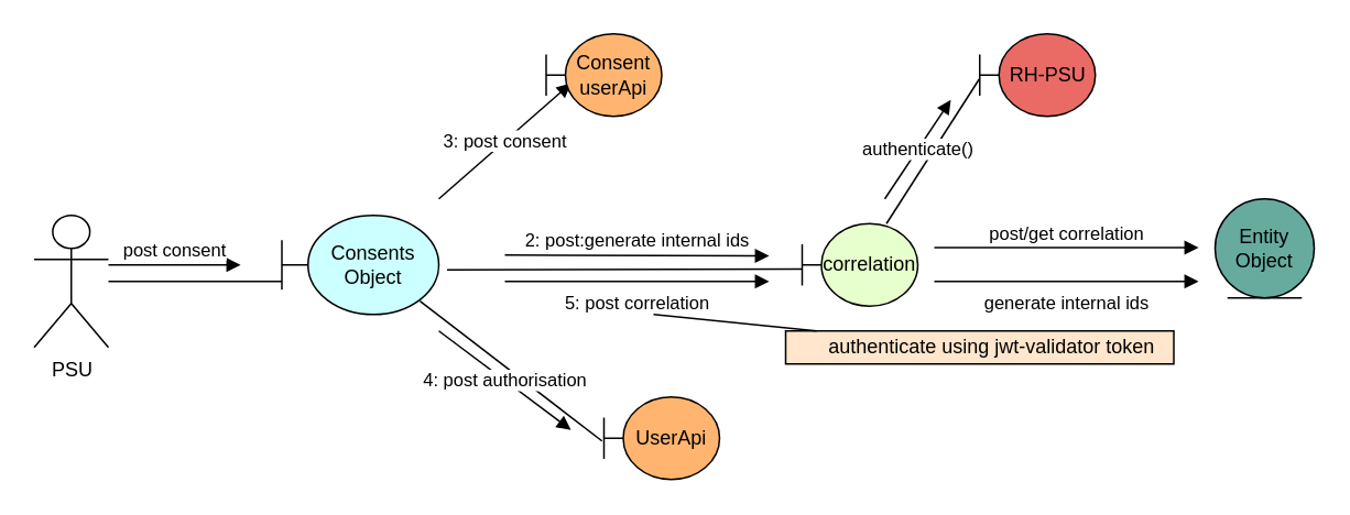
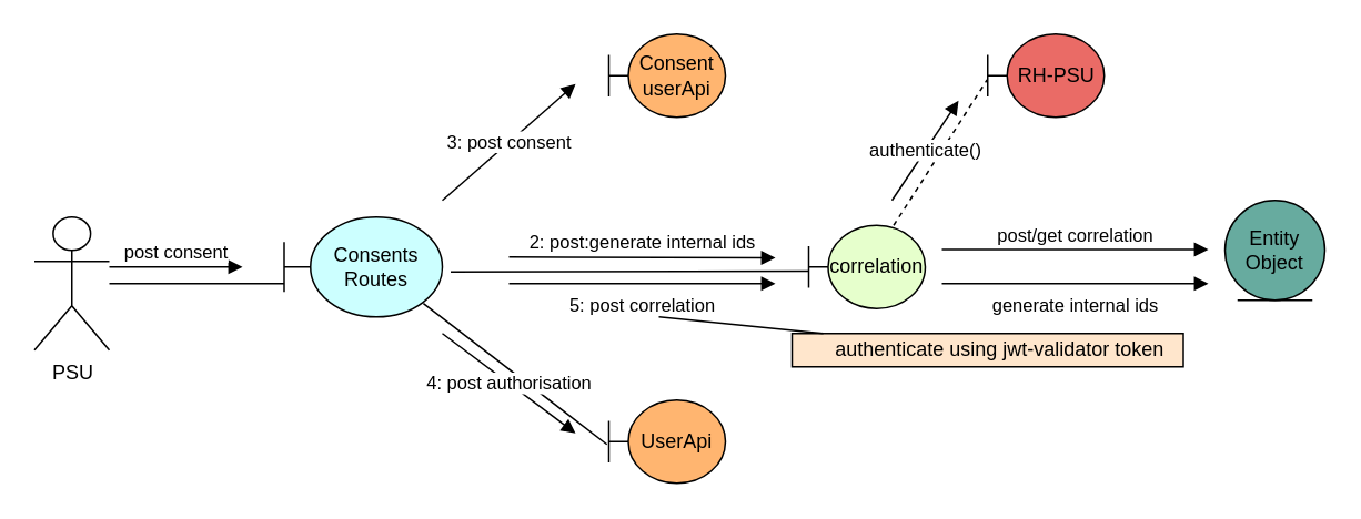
  <mxCell id="0" />
  <mxCell id="1" parent="0" />
  <mxCell id="2" style="edgeStyle=orthogonalEdgeStyle;rounded=0;orthogonalLoop=1;jettySize=auto;html=1;strokeColor=#000000;endArrow=none;endFill=0;" parent="1" source="3" target="6" edge="1"><mxGeometry relative="1" as="geometry"><Array as="points"><mxPoint x="115" y="170" /><mxPoint x="115" y="170" /></Array></mxGeometry></mxCell>
  <mxCell id="3" value="PSU&lt;br&gt;" style="shape=umlActor;verticalLabelPosition=bottom;labelBackgroundColor=#ffffff;verticalAlign=top;html=1;outlineConnect=0;" parent="1" vertex="1"><mxGeometry x="20" y="130" width="45" height="80" as="geometry" /></mxCell>
  <mxCell id="4" style="edgeStyle=none;rounded=0;orthogonalLoop=1;jettySize=auto;html=1;entryX=-0.017;entryY=0.533;entryDx=0;entryDy=0;entryPerimeter=0;shadow=0;endArrow=none;endFill=0;strokeColor=#000000;exitX=0.88;exitY=0.865;exitDx=0;exitDy=0;exitPerimeter=0;" edge="1" parent="1" source="6" target="10"><mxGeometry relative="1" as="geometry" /></mxCell>
  <mxCell id="5" style="edgeStyle=none;rounded=0;orthogonalLoop=1;jettySize=auto;html=1;entryX=-0.005;entryY=0.55;entryDx=0;entryDy=0;entryPerimeter=0;shadow=0;endArrow=none;endFill=0;strokeColor=#000000;" edge="1" parent="1" target="13"><mxGeometry relative="1" as="geometry"><mxPoint x="270" y="163" as="sourcePoint" /></mxGeometry></mxCell>
- <mxCell id="6" value="Consents&lt;br&gt;Object&lt;br&gt;" style="shape=umlBoundary;whiteSpace=wrap;html=1;fillColor=#CCFFFF;" parent="1" vertex="1"><mxGeometry x="170" y="130" width="95" height="60" as="geometry" /></mxCell>
+ <mxCell id="6" value="Consents&lt;br&gt;Routes&lt;br&gt;" style="shape=umlBoundary;whiteSpace=wrap;html=1;fillColor=#CCFFFF;" parent="1" vertex="1"><mxGeometry x="170" y="130" width="95" height="60" as="geometry" /></mxCell>
  <mxCell id="7" value="post consent&lt;br&gt;" style="html=1;verticalAlign=bottom;endArrow=block;" parent="1" edge="1"><mxGeometry width="80" relative="1" as="geometry"><mxPoint x="65" y="160" as="sourcePoint" /><mxPoint x="145" y="160" as="targetPoint" /></mxGeometry></mxCell>
  <mxCell id="8" value="3: post consent&lt;br&gt;" style="verticalAlign=middle;endArrow=block;shadow=0;strokeColor=#000000;labelBorderColor=none;html=1;horizontal=1;fontStyle=0" edge="1" parent="1"><mxGeometry width="80" relative="1" as="geometry"><mxPoint x="265" y="120" as="sourcePoint" /><mxPoint x="345" y="50" as="targetPoint" /><mxPoint as="offset" /></mxGeometry></mxCell>
- <mxCell id="9" value="Consent userApi&lt;br&gt;" style="shape=umlBoundary;whiteSpace=wrap;html=1;fillColor=#FFB570;" vertex="1" parent="1"><mxGeometry x="330" y="20" width="70" height="50" as="geometry" /></mxCell>
+ <mxCell id="9" value="Consent userApi&lt;br&gt;" style="shape=umlBoundary;whiteSpace=wrap;html=1;fillColor=#FFB570;" vertex="1" parent="1"><mxGeometry x="365" y="20" width="70" height="50" as="geometry" /></mxCell>
  <mxCell id="10" value="UserApi&lt;br&gt;" style="shape=umlBoundary;whiteSpace=wrap;html=1;fillColor=#FFB570;" vertex="1" parent="1"><mxGeometry x="365" y="240" width="70" height="50" as="geometry" /></mxCell>
  <mxCell id="11" value="4: post authorisation&lt;br&gt;" style="verticalAlign=middle;endArrow=block;shadow=0;strokeColor=#000000;labelBorderColor=none;html=1;horizontal=1;fontStyle=0" edge="1" parent="1"><mxGeometry width="80" relative="1" as="geometry"><mxPoint x="265" y="200" as="sourcePoint" /><mxPoint x="345" y="260" as="targetPoint" /><mxPoint as="offset" /></mxGeometry></mxCell>
- <mxCell id="12" style="edgeStyle=none;rounded=0;orthogonalLoop=1;jettySize=auto;html=1;entryX=-0.005;entryY=0.55;entryDx=0;entryDy=0;entryPerimeter=0;shadow=0;endArrow=none;endFill=0;strokeColor=#000000;" edge="1" parent="1" source="13" target="21"><mxGeometry relative="1" as="geometry" /></mxCell>
+ <mxCell id="12" style="edgeStyle=none;rounded=0;orthogonalLoop=1;jettySize=auto;html=1;entryX=-0.005;entryY=0.55;entryDx=0;entryDy=0;entryPerimeter=0;shadow=0;endArrow=none;endFill=0;strokeColor=#000000;dashed=1;" edge="1" parent="1" source="13" target="21"><mxGeometry relative="1" as="geometry" /></mxCell>
  <mxCell id="13" value="correlation" style="shape=umlBoundary;whiteSpace=wrap;html=1;fillColor=#E6FFCC;" vertex="1" parent="1"><mxGeometry x="485" y="135" width="70" height="50" as="geometry" /></mxCell>
  <mxCell id="14" value="5: post correlation&lt;br&gt;" style="html=1;verticalAlign=top;endArrow=block;" edge="1" parent="1"><mxGeometry width="80" relative="1" as="geometry"><mxPoint x="305" y="170" as="sourcePoint" /><mxPoint x="465" y="170" as="targetPoint" /></mxGeometry></mxCell>
  <mxCell id="15" value="2: post:generate internal ids&lt;br&gt;" style="html=1;verticalAlign=bottom;endArrow=block;" edge="1" parent="1"><mxGeometry width="80" relative="1" as="geometry"><mxPoint x="305" y="154" as="sourcePoint" /><mxPoint x="465" y="154.5" as="targetPoint" /></mxGeometry></mxCell>
  <mxCell id="16" value="" style="group" vertex="1" connectable="0" parent="1"><mxGeometry x="475" y="190" width="235" height="60" as="geometry" /></mxCell>
  <mxCell id="17" value="" style="group" vertex="1" connectable="0" parent="16"><mxGeometry width="235" height="60" as="geometry" /></mxCell>
  <mxCell id="18" value="" style="rounded=0;whiteSpace=wrap;html=1;fillColor=#FFE6CC;" vertex="1" parent="17"><mxGeometry y="10" width="235" height="20" as="geometry" /></mxCell>
  <mxCell id="19" value="authenticate using jwt-validator token" style="text;html=1;strokeColor=none;fillColor=none;align=center;verticalAlign=middle;whiteSpace=wrap;rounded=0;" vertex="1" parent="17"><mxGeometry x="20" y="10" width="210" height="20" as="geometry" /></mxCell>
  <mxCell id="20" style="edgeStyle=none;rounded=0;orthogonalLoop=1;jettySize=auto;html=1;shadow=0;endArrow=none;endFill=0;strokeColor=#000000;" edge="1" parent="1" source="18"><mxGeometry relative="1" as="geometry"><mxPoint x="395" y="190" as="targetPoint" /></mxGeometry></mxCell>
  <mxCell id="21" value="RH-PSU" style="shape=umlBoundary;whiteSpace=wrap;html=1;fillColor=#EA6B66;" vertex="1" parent="1"><mxGeometry x="592.5" y="20" width="70" height="50" as="geometry" /></mxCell>
  <mxCell id="22" value="authenticate()&lt;br&gt;" style="verticalAlign=middle;endArrow=block;shadow=0;strokeColor=#000000;labelBorderColor=none;html=1;horizontal=1;fontStyle=0" edge="1" parent="1"><mxGeometry width="80" relative="1" as="geometry"><mxPoint x="535" y="120" as="sourcePoint" /><mxPoint x="575" y="60" as="targetPoint" /><mxPoint as="offset" /></mxGeometry></mxCell>
  <mxCell id="23" value="Entity Object" style="ellipse;shape=umlEntity;whiteSpace=wrap;html=1;fillColor=#67AB9F;" vertex="1" parent="1"><mxGeometry x="735" y="120" width="60" height="60" as="geometry" /></mxCell>
  <mxCell id="24" value="generate internal ids&lt;br&gt;" style="html=1;verticalAlign=top;endArrow=block;" edge="1" parent="1"><mxGeometry width="80" relative="1" as="geometry"><mxPoint x="565" y="170" as="sourcePoint" /><mxPoint x="725" y="170" as="targetPoint" /></mxGeometry></mxCell>
  <mxCell id="25" value="post/get correlation&lt;br&gt;" style="html=1;verticalAlign=bottom;endArrow=block;" edge="1" parent="1"><mxGeometry width="80" relative="1" as="geometry"><mxPoint x="565" y="149.5" as="sourcePoint" /><mxPoint x="725" y="149.5" as="targetPoint" /></mxGeometry></mxCell>
